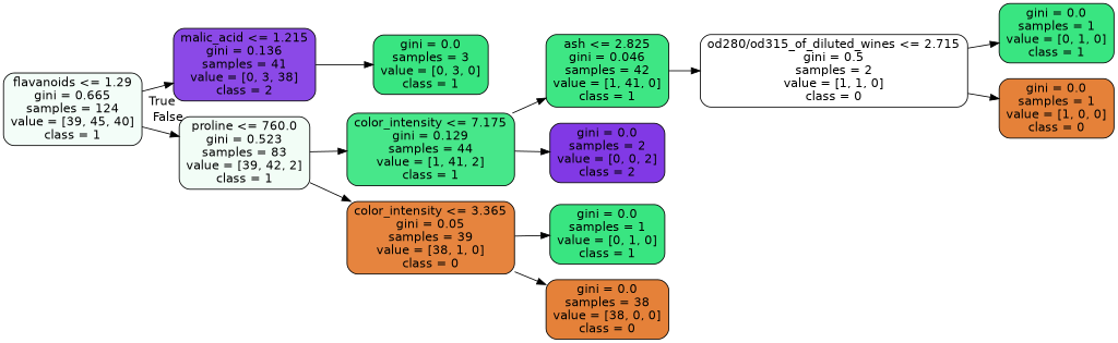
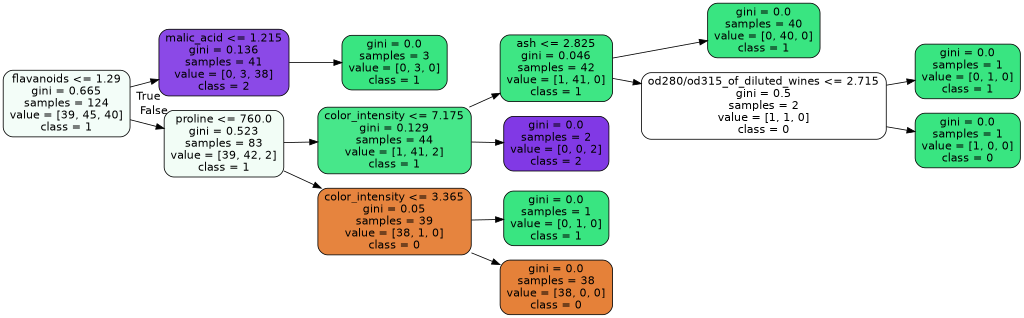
  digraph {
    rankdir=LR
    node [color=black fillcolor="#39e581" fontname=helvetica shape=box style="filled, rounded"]
    edge [fontname=helvetica]
    n1 [fillcolor="#f3fdf8" label="flavanoids <= 1.29\ngini = 0.665\nsamples = 124\nvalue = [39, 45, 40]\nclass = 1"]
    n2 [fillcolor="#8b49e7" label="malic_acid <= 1.215\ngini = 0.136\nsamples = 41\nvalue = [0, 3, 38]\nclass = 2"]
    n3 [fillcolor="#f2fdf6" label="proline <= 760.0\ngini = 0.523\nsamples = 83\nvalue = [39, 42, 2]\nclass = 1"]
    n4 [label="gini = 0.0\nsamples = 3\nvalue = [0, 3, 0]\nclass = 1"]
    n5 [fillcolor="#47e78a" label="color_intensity <= 7.175\ngini = 0.129\nsamples = 44\nvalue = [1, 41, 2]\nclass = 1"]
    n6 [fillcolor="#e6843e" label="color_intensity <= 3.365\ngini = 0.05\nsamples = 39\nvalue = [38, 1, 0]\nclass = 0"]
    n7 [fillcolor="#3ee684" label="ash <= 2.825\ngini = 0.046\nsamples = 42\nvalue = [1, 41, 0]\nclass = 1"]
    n8 [fillcolor="#8139e5" label="gini = 0.0\nsamples = 2\nvalue = [0, 0, 2]\nclass = 2"]
    n9 [label="gini = 0.0\nsamples = 1\nvalue = [0, 1, 0]\nclass = 1"]
    n10 [fillcolor="#e58139" label="gini = 0.0\nsamples = 38\nvalue = [38, 0, 0]\nclass = 0"]
+   n11 [label="gini = 0.0\nsamples = 40\nvalue = [0, 40, 0]\nclass = 1"]
    n12 [fillcolor="#ffffff" label="od280/od315_of_diluted_wines <= 2.715\ngini = 0.5\nsamples = 2\nvalue = [1, 1, 0]\nclass = 0"]
    n13 [label="gini = 0.0\nsamples = 1\nvalue = [0, 1, 0]\nclass = 1"]
-   n14 [fillcolor="#e58139" label="gini = 0.0\nsamples = 1\nvalue = [1, 0, 0]\nclass = 0"]
+   n14 [label="gini = 0.0\nsamples = 1\nvalue = [1, 0, 0]\nclass = 0"]
    n1 -> n2 [headlabel=True labelangle=45 labeldistance=2.5]
    n1 -> n3 [headlabel=False labelangle=-45 labeldistance=2.5]
    n2 -> n4
    n3 -> n5
    n3 -> n6
    n5 -> n7
    n5 -> n8
    n6 -> n9
    n6 -> n10
+   n7 -> n11
    n7 -> n12
    n12 -> n13
    n12 -> n14
  }
